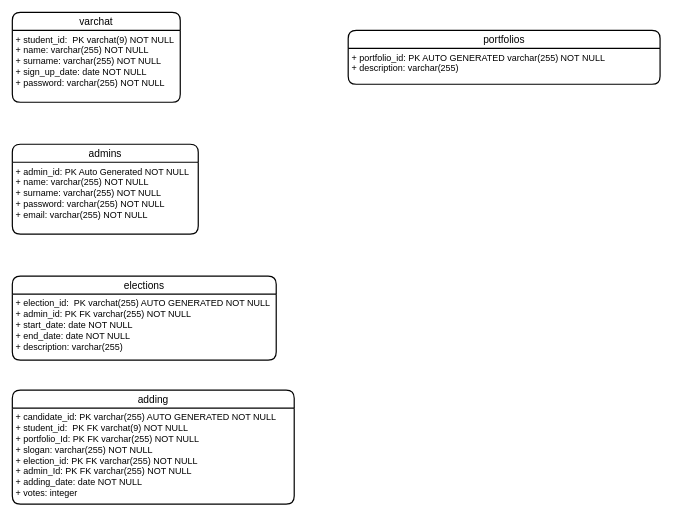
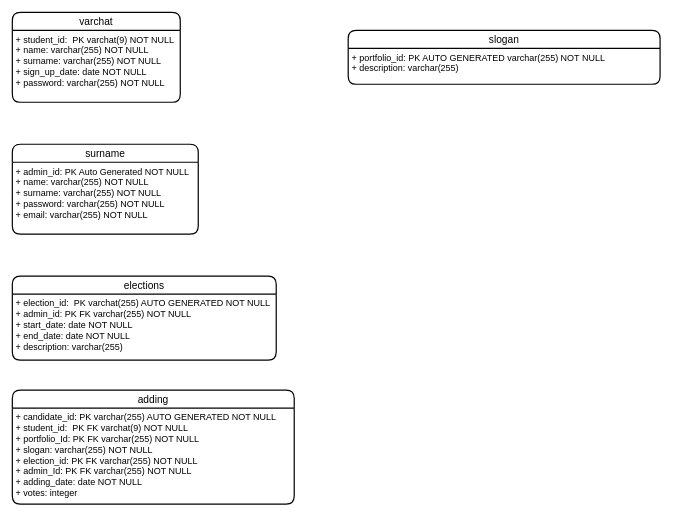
  <mxCell id="0" />
  <mxCell id="1" parent="0" />
  <mxCell id="2" value="varchat" style="swimlane;childLayout=stackLayout;horizontal=1;startSize=30;horizontalStack=0;rounded=1;fontSize=17;fontStyle=0;strokeWidth=2;resizeParent=0;resizeLast=1;shadow=0;dashed=0;align=center;" vertex="1" parent="1"><mxGeometry x="20" y="20" width="280" height="150" as="geometry" /></mxCell>
  <mxCell id="3" value="+ student_id:  PK varchat(9) NOT NULL&#10;+ name: varchar(255) NOT NULL&#10;+ surname: varchar(255) NOT NULL&#10;+ sign_up_date: date NOT NULL&#10;+ password: varchar(255) NOT NULL" style="align=left;strokeColor=none;fillColor=none;spacingLeft=4;fontSize=15;verticalAlign=top;resizable=0;rotatable=0;part=1;" vertex="1" parent="2"><mxGeometry y="30" width="280" height="120" as="geometry" /></mxCell>
- <mxCell id="4" value="admins" style="swimlane;childLayout=stackLayout;horizontal=1;startSize=30;horizontalStack=0;rounded=1;fontSize=17;fontStyle=0;strokeWidth=2;resizeParent=0;resizeLast=1;shadow=0;dashed=0;align=center;" vertex="1" parent="1"><mxGeometry x="20" y="240" width="310" height="150" as="geometry" /></mxCell>
+ <mxCell id="4" value="surname" style="swimlane;childLayout=stackLayout;horizontal=1;startSize=30;horizontalStack=0;rounded=1;fontSize=17;fontStyle=0;strokeWidth=2;resizeParent=0;resizeLast=1;shadow=0;dashed=0;align=center;" vertex="1" parent="1"><mxGeometry x="20" y="240" width="310" height="150" as="geometry" /></mxCell>
  <mxCell id="5" value="+ admin_id: PK Auto Generated NOT NULL&#10;+ name: varchar(255) NOT NULL&#10;+ surname: varchar(255) NOT NULL&#10;+ password: varchar(255) NOT NULL&#10;+ email: varchar(255) NOT NULL" style="align=left;strokeColor=none;fillColor=none;spacingLeft=4;fontSize=15;verticalAlign=top;resizable=0;rotatable=0;part=1;" vertex="1" parent="4"><mxGeometry y="30" width="310" height="120" as="geometry" /></mxCell>
  <mxCell id="6" value="elections" style="swimlane;childLayout=stackLayout;horizontal=1;startSize=30;horizontalStack=0;rounded=1;fontSize=17;fontStyle=0;strokeWidth=2;resizeParent=0;resizeLast=1;shadow=0;dashed=0;align=center;" vertex="1" parent="1"><mxGeometry x="20" y="460" width="440" height="140" as="geometry" /></mxCell>
  <mxCell id="7" value="+ election_id:  PK varchat(255) AUTO GENERATED NOT NULL&#10;+ admin_id: PK FK varchar(255) NOT NULL&#10;+ start_date: date NOT NULL&#10;+ end_date: date NOT NULL&#10;+ description: varchar(255)" style="align=left;strokeColor=none;fillColor=none;spacingLeft=4;fontSize=15;verticalAlign=top;resizable=0;rotatable=0;part=1;" vertex="1" parent="6"><mxGeometry y="30" width="440" height="110" as="geometry" /></mxCell>
  <mxCell id="8" value="adding" style="swimlane;childLayout=stackLayout;horizontal=1;startSize=30;horizontalStack=0;rounded=1;fontSize=17;fontStyle=0;strokeWidth=2;resizeParent=0;resizeLast=1;shadow=0;dashed=0;align=center;" vertex="1" parent="1"><mxGeometry x="20" y="650" width="470" height="190" as="geometry" /></mxCell>
  <mxCell id="9" value="+ candidate_id: PK varchar(255) AUTO GENERATED NOT NULL&#10;+ student_id:  PK FK varchat(9) NOT NULL&#10;+ portfolio_Id: PK FK varchar(255) NOT NULL&#10;+ slogan: varchar(255) NOT NULL&#10;+ election_id: PK FK varchar(255) NOT NULL&#10;+ admin_Id: PK FK varchar(255) NOT NULL&#10;+ adding_date: date NOT NULL&#10;+ votes: integer" style="align=left;strokeColor=none;fillColor=none;spacingLeft=4;fontSize=15;verticalAlign=top;resizable=0;rotatable=0;part=1;" vertex="1" parent="8"><mxGeometry y="30" width="470" height="160" as="geometry" /></mxCell>
- <mxCell id="10" value="portfolios" style="swimlane;childLayout=stackLayout;horizontal=1;startSize=30;horizontalStack=0;rounded=1;fontSize=17;fontStyle=0;strokeWidth=2;resizeParent=0;resizeLast=1;shadow=0;dashed=0;align=center;" vertex="1" parent="1"><mxGeometry x="580" y="50" width="520" height="90" as="geometry" /></mxCell>
+ <mxCell id="10" value="slogan" style="swimlane;childLayout=stackLayout;horizontal=1;startSize=30;horizontalStack=0;rounded=1;fontSize=17;fontStyle=0;strokeWidth=2;resizeParent=0;resizeLast=1;shadow=0;dashed=0;align=center;" vertex="1" parent="1"><mxGeometry x="580" y="50" width="520" height="90" as="geometry" /></mxCell>
  <mxCell id="11" value="+ portfolio_id: PK AUTO GENERATED varchar(255) NOT NULL&#10;+ description: varchar(255)" style="align=left;strokeColor=none;fillColor=none;spacingLeft=4;fontSize=15;verticalAlign=top;resizable=0;rotatable=0;part=1;" vertex="1" parent="10"><mxGeometry y="30" width="520" height="60" as="geometry" /></mxCell>
